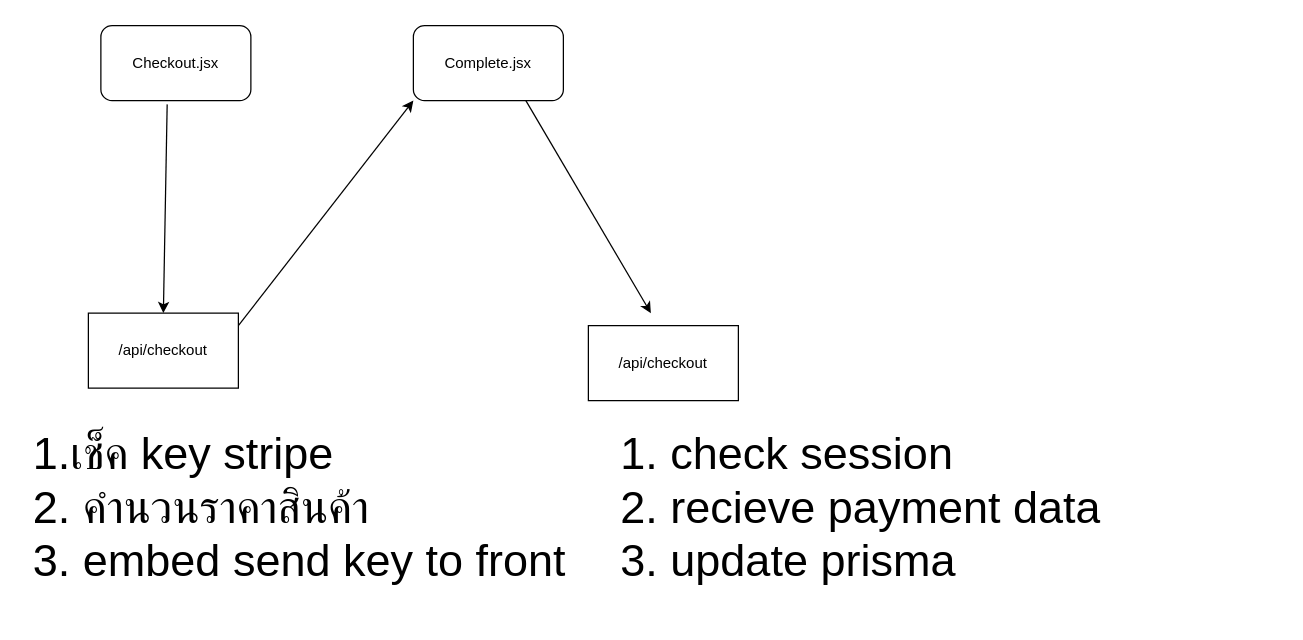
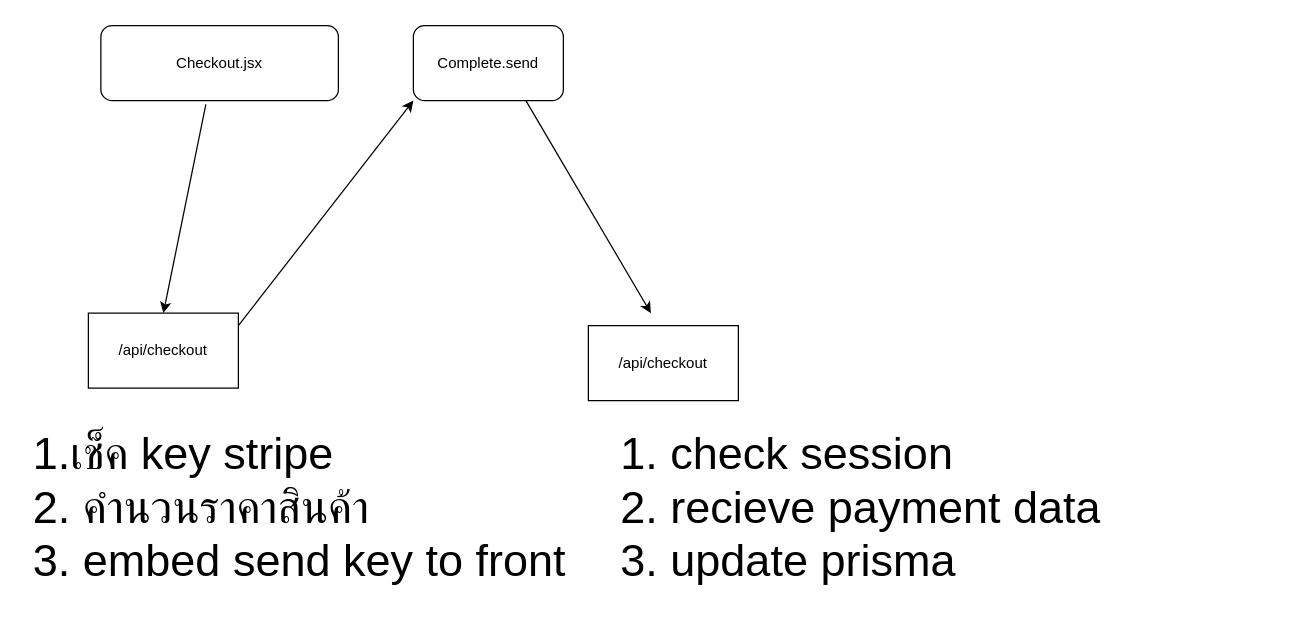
  <mxCell id="0" />
  <mxCell id="1" parent="0" />
- <mxCell id="2" value="Checkout.jsx" style="rounded=1;whiteSpace=wrap;html=1;" vertex="1" parent="1"><mxGeometry x="80" y="20" width="120" height="60" as="geometry" /></mxCell>
- <mxCell id="3" value="Complete.jsx" style="rounded=1;whiteSpace=wrap;html=1;" vertex="1" parent="1"><mxGeometry x="330" y="20" width="120" height="60" as="geometry" /></mxCell>
+ <mxCell id="2" value="Checkout.jsx" style="rounded=1;whiteSpace=wrap;html=1;" vertex="1" parent="1"><mxGeometry x="80" y="20" width="190" height="60" as="geometry" /></mxCell>
+ <mxCell id="3" value="Complete.send" style="rounded=1;whiteSpace=wrap;html=1;" vertex="1" parent="1"><mxGeometry x="330" y="20" width="120" height="60" as="geometry" /></mxCell>
  <mxCell id="4" value="/api/checkout" style="rounded=0;whiteSpace=wrap;html=1;" vertex="1" parent="1"><mxGeometry x="70" y="250" width="120" height="60" as="geometry" /></mxCell>
  <mxCell id="5" value="" style="endArrow=classic;html=1;exitX=0.442;exitY=1.05;exitDx=0;exitDy=0;exitPerimeter=0;entryX=0.5;entryY=0;entryDx=0;entryDy=0;" edge="1" parent="1" source="2" target="4"><mxGeometry width="50" height="50" relative="1" as="geometry"><mxPoint x="260" y="270" as="sourcePoint" /><mxPoint x="310" y="220" as="targetPoint" /></mxGeometry></mxCell>
  <mxCell id="6" value="&lt;font style=&quot;font-size: 36px;&quot;&gt;1.เช็ค key stripe&lt;br&gt;2. คำนวนราคาสินค้า&lt;br&gt;3. embed send key to front&lt;/font&gt;" style="text;strokeColor=none;fillColor=none;align=left;verticalAlign=middle;spacingLeft=4;spacingRight=4;overflow=hidden;points=[[0,0.5],[1,0.5]];portConstraint=eastwest;rotatable=0;whiteSpace=wrap;html=1;" vertex="1" parent="1"><mxGeometry x="20" y="320" width="530" height="170" as="geometry" /></mxCell>
  <mxCell id="7" value="" style="endArrow=classic;html=1;entryX=0;entryY=1;entryDx=0;entryDy=0;" edge="1" parent="1" target="3"><mxGeometry width="50" height="50" relative="1" as="geometry"><mxPoint x="190" y="260" as="sourcePoint" /><mxPoint x="240" y="210" as="targetPoint" /></mxGeometry></mxCell>
  <mxCell id="8" value="/api/checkout" style="rounded=0;whiteSpace=wrap;html=1;" vertex="1" parent="1"><mxGeometry x="470" y="260" width="120" height="60" as="geometry" /></mxCell>
  <mxCell id="9" value="" style="endArrow=classic;html=1;exitX=0.75;exitY=1;exitDx=0;exitDy=0;" edge="1" parent="1" source="3"><mxGeometry width="50" height="50" relative="1" as="geometry"><mxPoint x="460" y="180" as="sourcePoint" /><mxPoint x="520" y="250" as="targetPoint" /></mxGeometry></mxCell>
  <mxCell id="10" value="&lt;span style=&quot;font-size: 36px;&quot;&gt;1. check session&lt;/span&gt;&lt;div&gt;&lt;span style=&quot;font-size: 36px;&quot;&gt;2. recieve payment data&lt;/span&gt;&lt;/div&gt;&lt;div&gt;&lt;span style=&quot;font-size: 36px;&quot;&gt;3. update prisma&lt;/span&gt;&lt;/div&gt;" style="text;strokeColor=none;fillColor=none;align=left;verticalAlign=middle;spacingLeft=4;spacingRight=4;overflow=hidden;points=[[0,0.5],[1,0.5]];portConstraint=eastwest;rotatable=0;whiteSpace=wrap;html=1;" vertex="1" parent="1"><mxGeometry x="490" y="320" width="530" height="170" as="geometry" /></mxCell>
